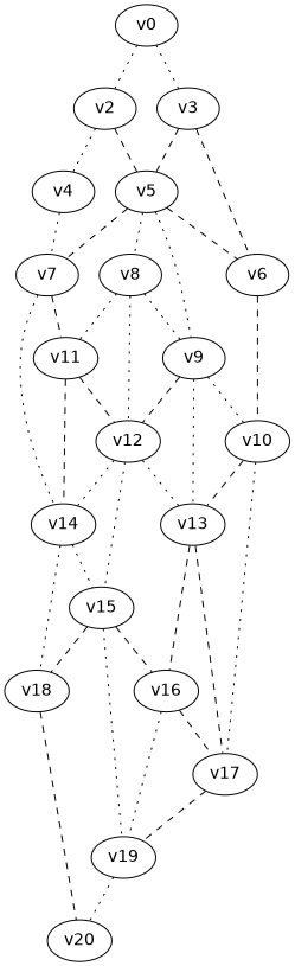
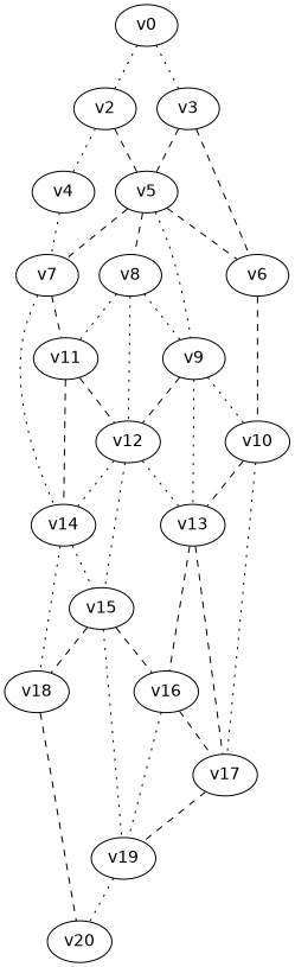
  graph {
    fontname="DejaVu Sans"
    node [fontname="DejaVu Sans"]
    edge [fontname="DejaVu Sans" style=dotted]
    v0
    v2
    v3
    v4
    v5
    v6
    v7
    v8
    v9
    v10
    v14
    v11
    v12
    v13
    v17
    v15
    v18
    v16
    v19
    v20
    v0 -- v2
    v0 -- v3
    v2 -- v4
    v2 -- v5 [style=dashed]
    v3 -- v5 [style=dashed]
    v3 -- v6 [style=dashed]
    v4 -- v7
    v5 -- v6 [style=dashed]
    v5 -- v7 [style=dashed]
-   v5 -- v8
+   v5 -- v8 [style=dashed]
    v5 -- v9
    v6 -- v10 [style=dashed]
    v7 -- v14
    v7 -- v11 [style=dashed]
    v8 -- v9
    v8 -- v11
    v8 -- v12
    v9 -- v10
    v9 -- v12 [style=dashed]
    v9 -- v13
    v10 -- v13 [style=dashed]
    v10 -- v17
    v14 -- v15
    v14 -- v18
    v11 -- v14 [style=dashed]
    v11 -- v12 [style=dashed]
    v12 -- v14
    v12 -- v13
    v12 -- v15
    v13 -- v17 [style=dashed]
    v13 -- v16 [style=dashed]
    v17 -- v19 [style=dashed]
    v15 -- v18 [style=dashed]
    v15 -- v16 [style=dashed]
    v15 -- v19
    v18 -- v20 [style=dashed]
    v16 -- v17 [style=dashed]
    v16 -- v19
    v19 -- v20
  }
